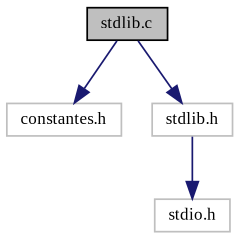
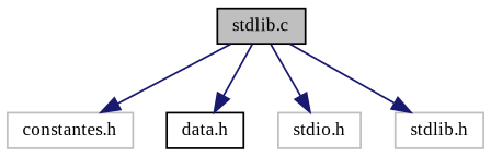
  digraph {
    fontname="Liberation Serif"
    node [color=grey75 fillcolor=white fontname="Liberation Serif" fontsize=10 shape=record style=filled]
    edge [color=midnightblue fontname="Liberation Serif" fontsize=10 labelfontname=Helvetica labelfontsize=10 style=solid]
    n1 [color=black fillcolor=grey75 fontcolor=black height=0.2 label="stdlib.c" width=0.4]
    n2 [height=0.2 label="constantes.h" width=0.4]
+   n3 [color=black height=0.2 label="data.h" width=0.4]
    n4 [height=0.2 label="stdio.h" width=0.4]
    n5 [height=0.2 label="stdlib.h" width=0.4]
    n1 -> n2
-   n5 -> n4
+   n1 -> n3
+   n1 -> n4
    n1 -> n5
  }
